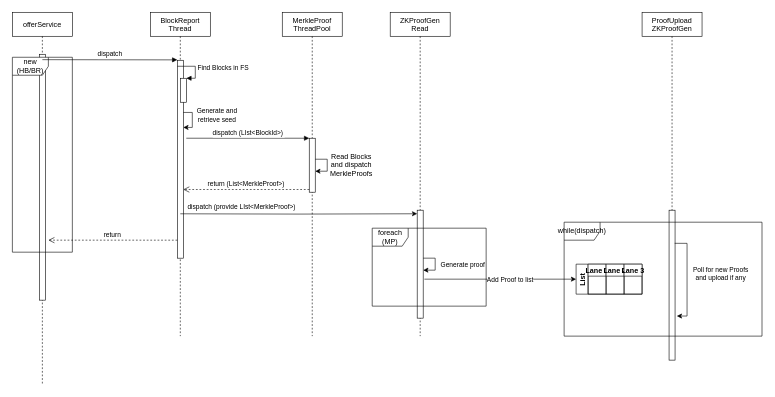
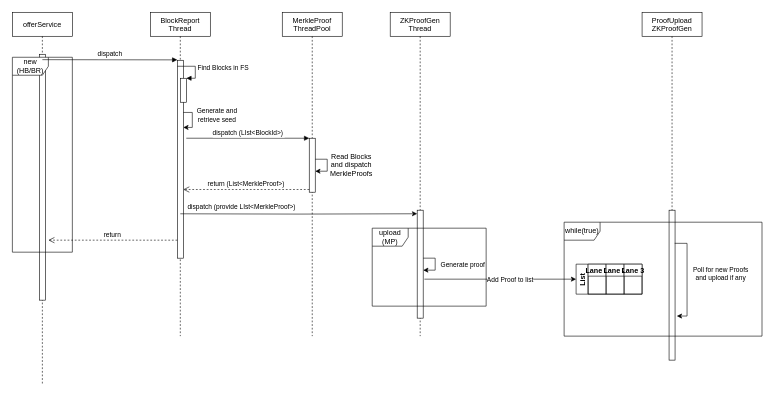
  <mxCell id="0" />
  <mxCell id="1" parent="0" />
  <mxCell id="2" value="BlockReport&#10;Thread" style="shape=umlLifeline;perimeter=lifelinePerimeter;container=1;collapsible=0;recursiveResize=0;rounded=0;shadow=0;strokeWidth=1;" parent="1" vertex="1"><mxGeometry x="250" y="20" width="100" height="540" as="geometry" /></mxCell>
  <mxCell id="3" value="" style="points=[];perimeter=orthogonalPerimeter;rounded=0;shadow=0;strokeWidth=1;" parent="2" vertex="1"><mxGeometry x="45" y="80" width="10" height="330" as="geometry" /></mxCell>
  <mxCell id="4" value="" style="html=1;points=[];perimeter=orthogonalPerimeter;" vertex="1" parent="2"><mxGeometry x="50" y="110" width="10" height="40" as="geometry" /></mxCell>
  <mxCell id="5" value="Find Blocks in FS" style="edgeStyle=orthogonalEdgeStyle;html=1;align=left;spacingLeft=2;endArrow=block;rounded=0;entryX=1;entryY=0;" edge="1" target="4" parent="2"><mxGeometry relative="1" as="geometry"><mxPoint x="45" y="90" as="sourcePoint" /><Array as="points"><mxPoint x="75" y="90" /></Array></mxGeometry></mxCell>
  <mxCell id="6" style="edgeStyle=orthogonalEdgeStyle;rounded=0;orthogonalLoop=1;jettySize=auto;html=1;" edge="1" parent="2"><mxGeometry relative="1" as="geometry"><mxPoint x="55" y="167" as="sourcePoint" /><mxPoint x="55" y="192" as="targetPoint" /><Array as="points"><mxPoint x="70" y="167" /><mxPoint x="70" y="192" /></Array></mxGeometry></mxCell>
  <mxCell id="7" value="Generate and&lt;br&gt;retrieve seed" style="edgeLabel;html=1;align=center;verticalAlign=middle;resizable=0;points=[];" vertex="1" connectable="0" parent="6"><mxGeometry x="-0.327" relative="1" as="geometry"><mxPoint x="40" as="offset" /></mxGeometry></mxCell>
  <mxCell id="8" value="return" style="verticalAlign=bottom;endArrow=open;dashed=1;endSize=8;exitX=0;exitY=0.95;shadow=0;strokeWidth=1;entryX=1.5;entryY=0.756;entryDx=0;entryDy=0;entryPerimeter=0;" edge="1" parent="2" target="15"><mxGeometry relative="1" as="geometry"><mxPoint x="-165" y="380" as="targetPoint" /><mxPoint x="45" y="380" as="sourcePoint" /></mxGeometry></mxCell>
  <mxCell id="9" value="MerkleProof&#10;ThreadPool" style="shape=umlLifeline;perimeter=lifelinePerimeter;container=1;collapsible=0;recursiveResize=0;rounded=0;shadow=0;strokeWidth=1;" parent="1" vertex="1"><mxGeometry x="470" y="20" width="100" height="540" as="geometry" /></mxCell>
  <mxCell id="10" value="" style="points=[];perimeter=orthogonalPerimeter;rounded=0;shadow=0;strokeWidth=1;" parent="9" vertex="1"><mxGeometry x="45" y="210" width="10" height="90" as="geometry" /></mxCell>
  <mxCell id="11" style="edgeStyle=orthogonalEdgeStyle;rounded=0;orthogonalLoop=1;jettySize=auto;html=1;" edge="1" parent="9" source="10" target="10"><mxGeometry relative="1" as="geometry"><Array as="points"><mxPoint x="75" y="255" /></Array></mxGeometry></mxCell>
  <mxCell id="12" value="return (List&lt;MerkleProof&gt;)" style="verticalAlign=bottom;endArrow=open;dashed=1;endSize=8;exitX=0;exitY=0.95;shadow=0;strokeWidth=1;" parent="1" source="10" edge="1"><mxGeometry relative="1" as="geometry"><mxPoint x="305" y="315.5" as="targetPoint" /></mxGeometry></mxCell>
  <mxCell id="13" value="dispatch (LIst&lt;BlockId&gt;)" style="verticalAlign=bottom;endArrow=block;entryX=0;entryY=0;shadow=0;strokeWidth=1;" parent="1" target="10" edge="1"><mxGeometry relative="1" as="geometry"><mxPoint x="310" y="230" as="sourcePoint" /><Array as="points" /></mxGeometry></mxCell>
  <mxCell id="14" value="offerService" style="shape=umlLifeline;perimeter=lifelinePerimeter;container=1;collapsible=0;recursiveResize=0;rounded=0;shadow=0;strokeWidth=1;" vertex="1" parent="1"><mxGeometry x="20" y="20" width="100" height="620" as="geometry" /></mxCell>
  <mxCell id="15" value="" style="points=[];perimeter=orthogonalPerimeter;rounded=0;shadow=0;strokeWidth=1;" vertex="1" parent="14"><mxGeometry x="45" y="70" width="10" height="410" as="geometry" /></mxCell>
  <mxCell id="16" value="new&lt;br&gt;(HB/BR)" style="shape=umlFrame;whiteSpace=wrap;html=1;" vertex="1" parent="14"><mxGeometry y="75" width="100" height="325" as="geometry" /></mxCell>
  <mxCell id="17" value="dispatch" style="verticalAlign=bottom;endArrow=block;entryX=0;entryY=-0.002;shadow=0;strokeWidth=1;entryDx=0;entryDy=0;entryPerimeter=0;" edge="1" parent="1" target="3"><mxGeometry relative="1" as="geometry"><mxPoint x="70" y="99" as="sourcePoint" /><mxPoint x="300" y="140" as="targetPoint" /></mxGeometry></mxCell>
- <mxCell id="18" value="ZKProofGen&#10;Read" style="shape=umlLifeline;perimeter=lifelinePerimeter;container=1;collapsible=0;recursiveResize=0;rounded=0;shadow=0;strokeWidth=1;" vertex="1" parent="1"><mxGeometry x="650" y="20" width="100" height="540" as="geometry" /></mxCell>
+ <mxCell id="18" value="ZKProofGen&#10;Thread" style="shape=umlLifeline;perimeter=lifelinePerimeter;container=1;collapsible=0;recursiveResize=0;rounded=0;shadow=0;strokeWidth=1;" vertex="1" parent="1"><mxGeometry x="650" y="20" width="100" height="540" as="geometry" /></mxCell>
  <mxCell id="19" value="" style="points=[];perimeter=orthogonalPerimeter;rounded=0;shadow=0;strokeWidth=1;" vertex="1" parent="18"><mxGeometry x="45" y="330" width="10" height="180" as="geometry" /></mxCell>
  <mxCell id="20" style="edgeStyle=orthogonalEdgeStyle;rounded=0;orthogonalLoop=1;jettySize=auto;html=1;" edge="1" parent="18" source="19" target="19"><mxGeometry relative="1" as="geometry"><Array as="points"><mxPoint x="75" y="410" /></Array></mxGeometry></mxCell>
  <mxCell id="21" value="Generate proof" style="edgeLabel;html=1;align=center;verticalAlign=middle;resizable=0;points=[];" vertex="1" connectable="0" parent="20"><mxGeometry x="-0.187" relative="1" as="geometry"><mxPoint x="45" y="6" as="offset" /></mxGeometry></mxCell>
  <mxCell id="22" value="Read Blocks&lt;br&gt;and dispatch&lt;br&gt;MerkleProofs" style="text;html=1;align=center;verticalAlign=middle;resizable=0;points=[];autosize=1;strokeColor=none;fillColor=none;" vertex="1" parent="1"><mxGeometry x="540" y="250" width="90" height="50" as="geometry" /></mxCell>
  <mxCell id="23" style="edgeStyle=orthogonalEdgeStyle;rounded=0;orthogonalLoop=1;jettySize=auto;html=1;entryX=0;entryY=0.033;entryDx=0;entryDy=0;entryPerimeter=0;" edge="1" parent="1" target="19"><mxGeometry relative="1" as="geometry"><mxPoint x="300" y="356" as="sourcePoint" /></mxGeometry></mxCell>
  <mxCell id="24" value="dispatch (provide LIst&amp;lt;MerkleProof&amp;gt;)" style="edgeLabel;html=1;align=center;verticalAlign=middle;resizable=0;points=[];" vertex="1" connectable="0" parent="23"><mxGeometry x="-0.726" relative="1" as="geometry"><mxPoint x="48" y="-13" as="offset" /></mxGeometry></mxCell>
  <mxCell id="25" value="ProofUpload&#10;ZKProofGen" style="shape=umlLifeline;perimeter=lifelinePerimeter;container=1;collapsible=0;recursiveResize=0;rounded=0;shadow=0;strokeWidth=1;" vertex="1" parent="1"><mxGeometry x="1070" y="20" width="100" height="540" as="geometry" /></mxCell>
  <mxCell id="26" value="" style="points=[];perimeter=orthogonalPerimeter;rounded=0;shadow=0;strokeWidth=1;" vertex="1" parent="25"><mxGeometry x="45" y="330" width="10" height="250" as="geometry" /></mxCell>
  <mxCell id="27" style="edgeStyle=orthogonalEdgeStyle;rounded=0;orthogonalLoop=1;jettySize=auto;html=1;entryX=1.294;entryY=0.706;entryDx=0;entryDy=0;entryPerimeter=0;exitX=0.941;exitY=0.221;exitDx=0;exitDy=0;exitPerimeter=0;" edge="1" parent="25" source="26" target="26"><mxGeometry relative="1" as="geometry"><Array as="points"><mxPoint x="75" y="385" /><mxPoint x="75" y="507" /></Array></mxGeometry></mxCell>
  <mxCell id="28" value="Poll for new Proofs&lt;br&gt;and upload if any" style="edgeLabel;html=1;align=center;verticalAlign=middle;resizable=0;points=[];" vertex="1" connectable="0" parent="27"><mxGeometry x="-0.15" y="5" relative="1" as="geometry"><mxPoint x="50" y="3" as="offset" /></mxGeometry></mxCell>
- <mxCell id="29" value="foreach&lt;br&gt;(MP)" style="shape=umlFrame;whiteSpace=wrap;html=1;" vertex="1" parent="1"><mxGeometry x="620" y="380" width="190" height="130" as="geometry" /></mxCell>
+ <mxCell id="29" value="upload&lt;br&gt;(MP)" style="shape=umlFrame;whiteSpace=wrap;html=1;" vertex="1" parent="1"><mxGeometry x="620" y="380" width="190" height="130" as="geometry" /></mxCell>
  <mxCell id="30" value="List" style="swimlane;childLayout=stackLayout;resizeParent=1;resizeParentMax=0;startSize=20;horizontal=0;horizontalStack=1;" vertex="1" parent="1"><mxGeometry x="960" y="440" width="110" height="50" as="geometry" /></mxCell>
  <mxCell id="31" value="Lane 1" style="swimlane;startSize=20;" vertex="1" parent="30"><mxGeometry x="20" width="30" height="50" as="geometry" /></mxCell>
  <mxCell id="32" value="Lane 2" style="swimlane;startSize=20;" vertex="1" parent="30"><mxGeometry x="50" width="30" height="50" as="geometry" /></mxCell>
  <mxCell id="33" value="Lane 3" style="swimlane;startSize=20;" vertex="1" parent="30"><mxGeometry x="80" width="30" height="50" as="geometry" /></mxCell>
  <mxCell id="34" style="edgeStyle=orthogonalEdgeStyle;rounded=0;orthogonalLoop=1;jettySize=auto;html=1;entryX=0;entryY=0.5;entryDx=0;entryDy=0;exitX=1.2;exitY=0.639;exitDx=0;exitDy=0;exitPerimeter=0;" edge="1" parent="1" source="19" target="30"><mxGeometry relative="1" as="geometry" /></mxCell>
  <mxCell id="35" value="Add Proof to list" style="edgeLabel;html=1;align=center;verticalAlign=middle;resizable=0;points=[];" vertex="1" connectable="0" parent="34"><mxGeometry x="0.122" y="-1" relative="1" as="geometry"><mxPoint as="offset" /></mxGeometry></mxCell>
- <mxCell id="36" value="while(dispatch)" style="shape=umlFrame;whiteSpace=wrap;html=1;" vertex="1" parent="1"><mxGeometry x="940" y="370" width="330" height="190" as="geometry" /></mxCell>
+ <mxCell id="36" value="while(true)" style="shape=umlFrame;whiteSpace=wrap;html=1;" vertex="1" parent="1"><mxGeometry x="940" y="370" width="330" height="190" as="geometry" /></mxCell>
